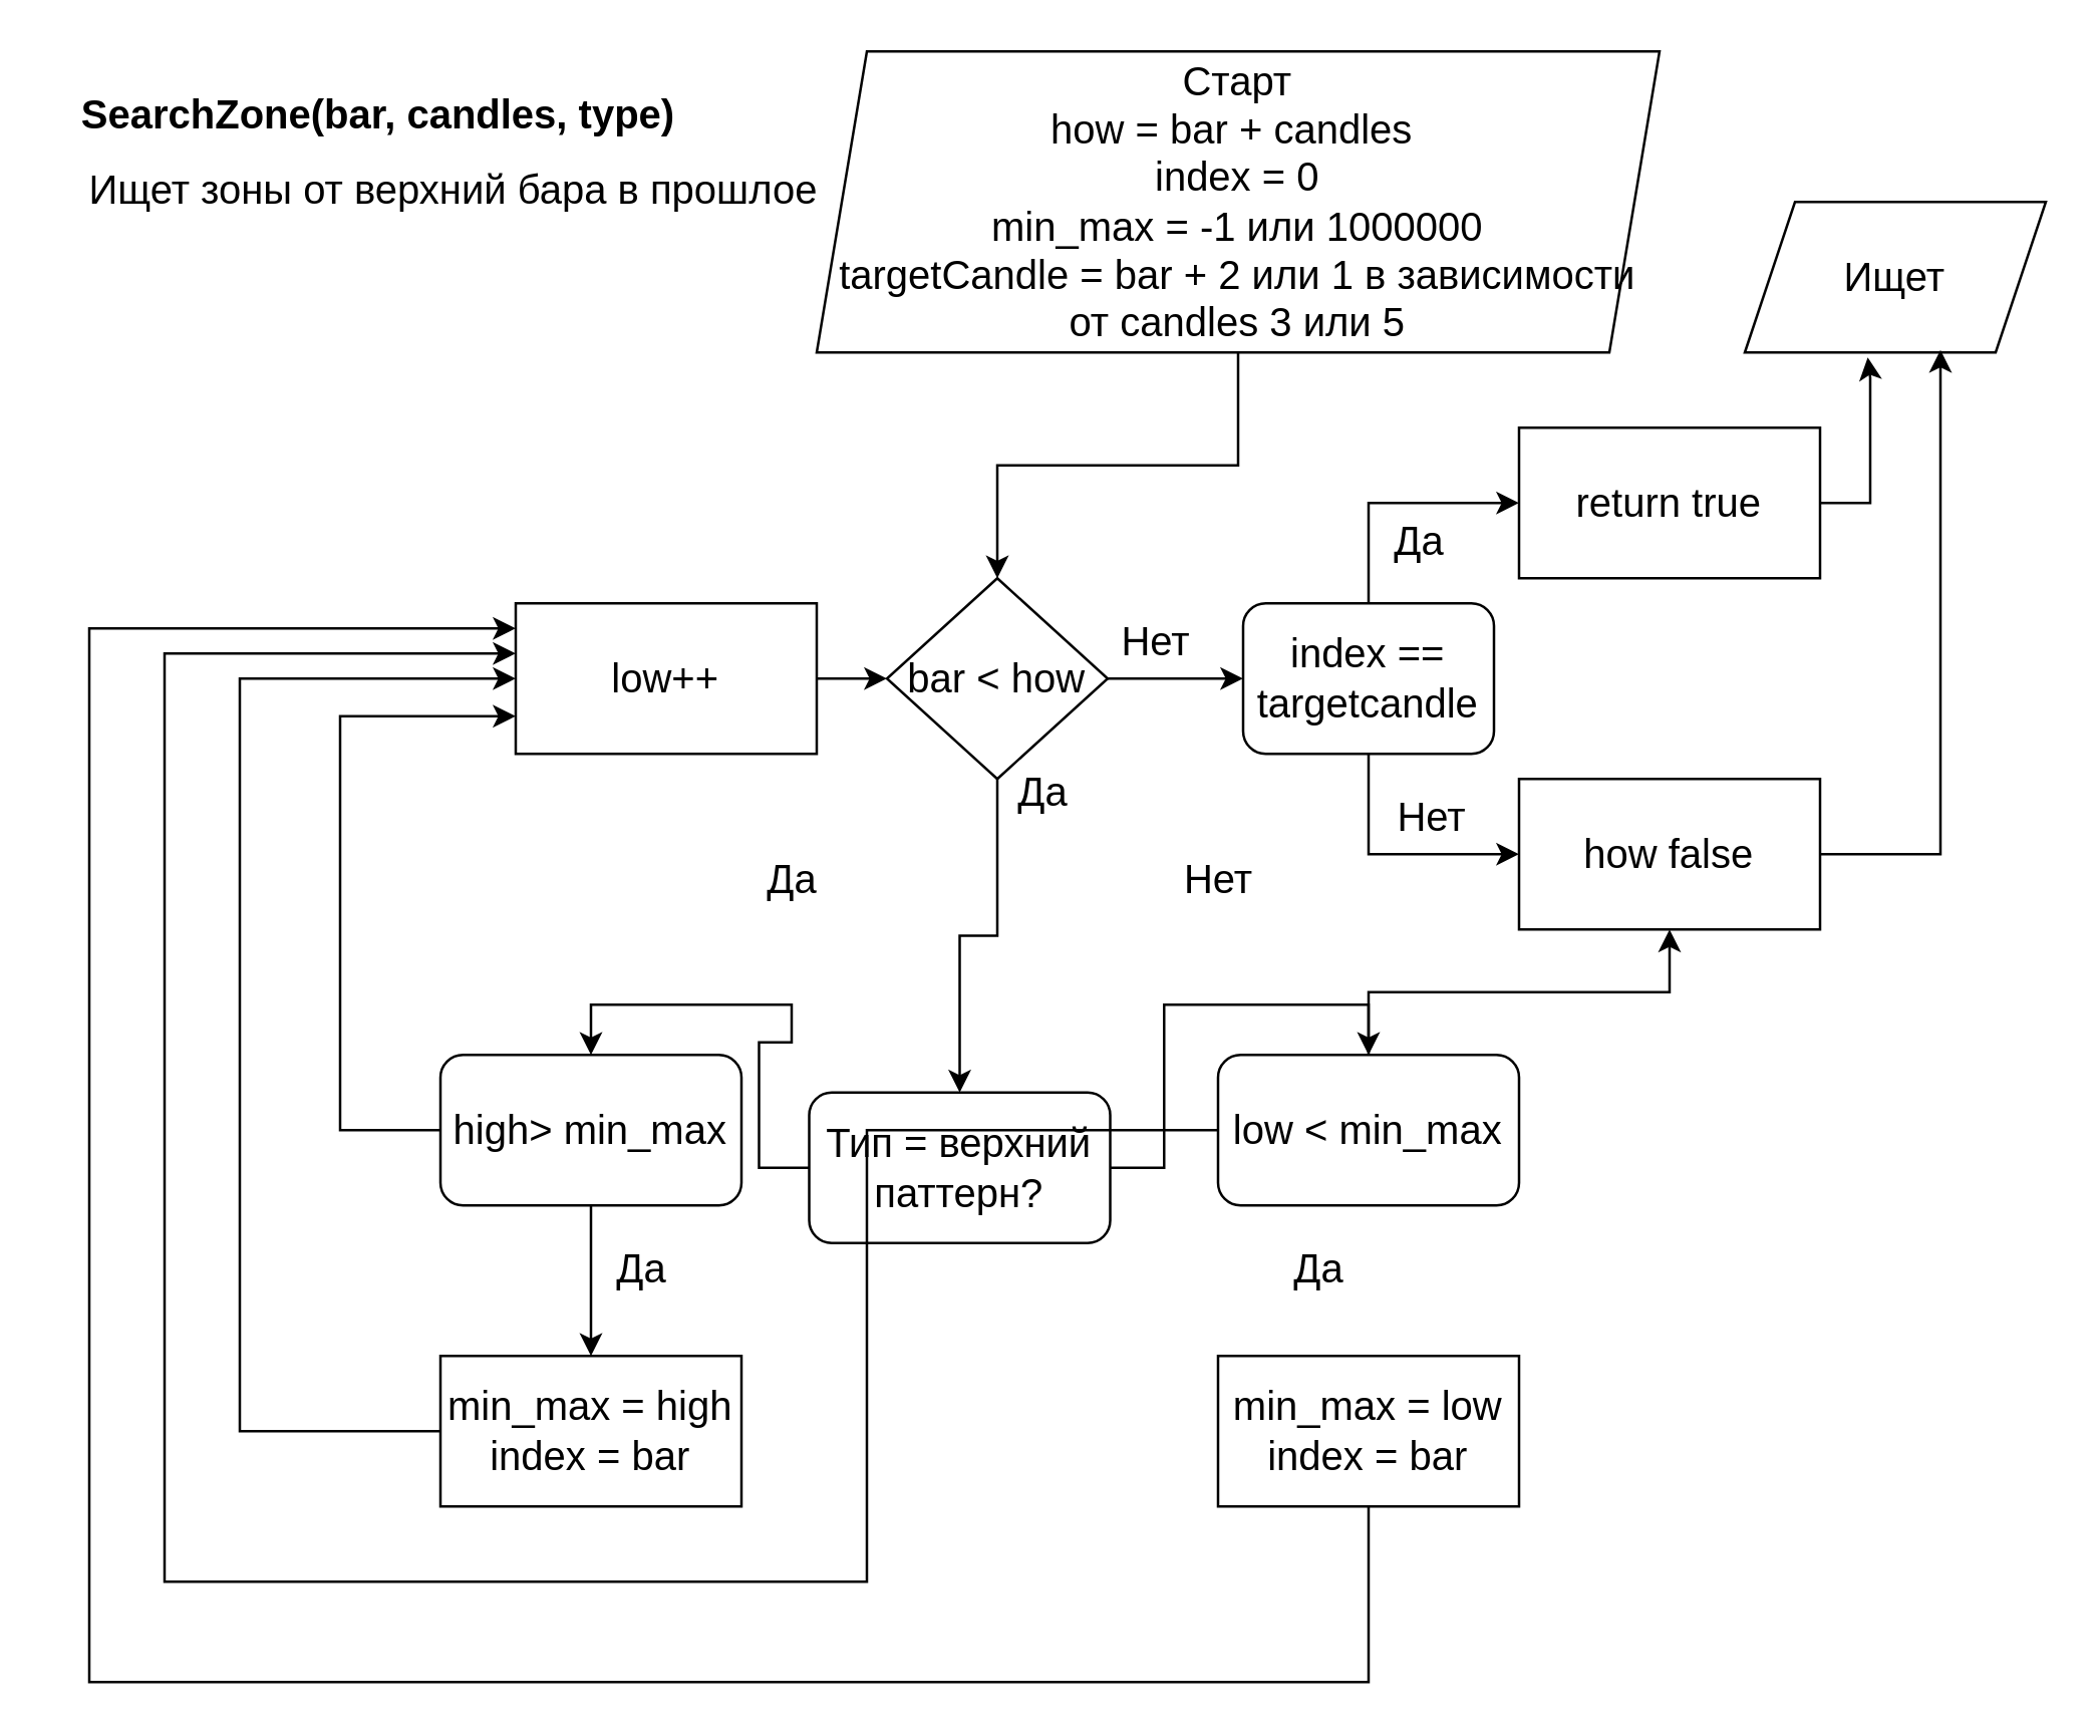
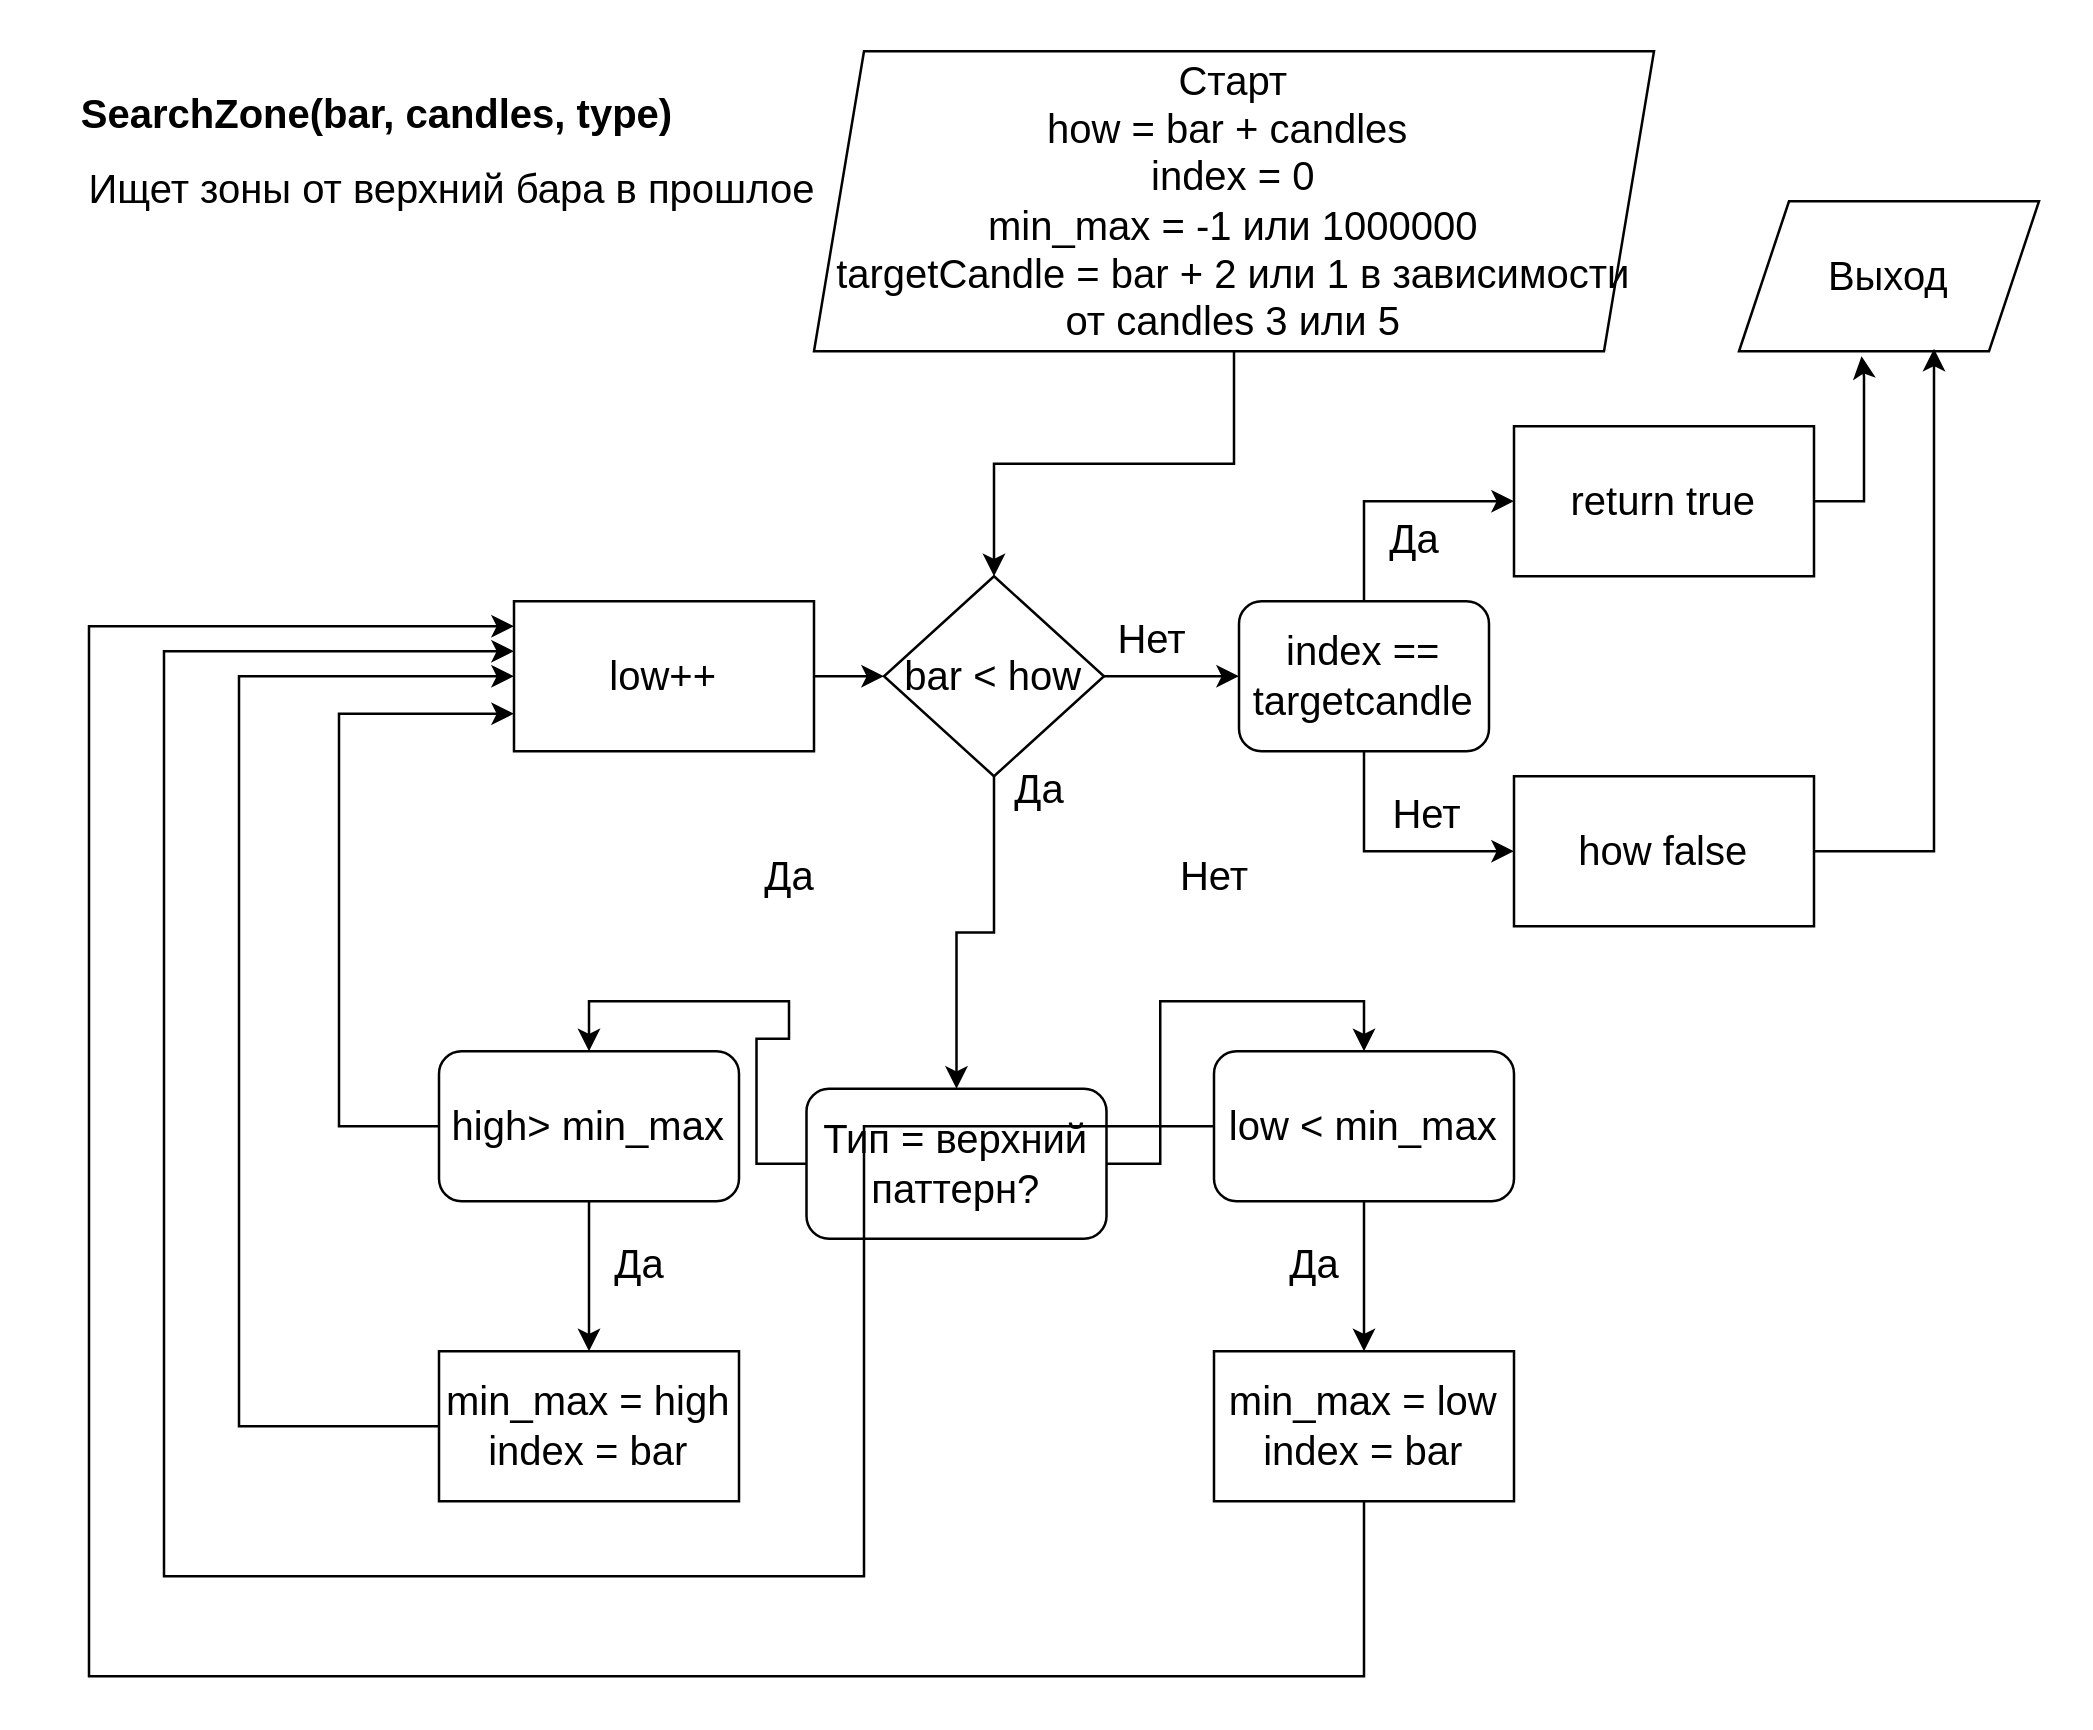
  <mxCell id="0" />
  <mxCell id="1" parent="0" />
  <mxCell id="2" value="SearchZone(bar, candles, type)" style="text;html=1;align=center;verticalAlign=middle;resizable=0;points=[];autosize=1;strokeColor=none;fillColor=none;fontSize=16;fontStyle=1" vertex="1" parent="1"><mxGeometry x="20" y="30" width="260" height="30" as="geometry" /></mxCell>
  <mxCell id="3" value="Ищет зоны от верхний бара в прошлое" style="text;html=1;align=center;verticalAlign=middle;resizable=0;points=[];autosize=1;strokeColor=none;fillColor=none;fontSize=16;" vertex="1" parent="1"><mxGeometry x="20" y="60" width="320" height="30" as="geometry" /></mxCell>
  <mxCell id="4" style="edgeStyle=orthogonalEdgeStyle;rounded=0;orthogonalLoop=1;jettySize=auto;html=1;entryX=0.5;entryY=0;entryDx=0;entryDy=0;fontSize=16;" edge="1" parent="1" source="5" target="8"><mxGeometry relative="1" as="geometry" /></mxCell>
  <mxCell id="5" value="Старт&lt;br&gt;how = bar + candles&amp;nbsp;&lt;br&gt;index = 0&lt;br&gt;min_max = -1 или 1000000&lt;br&gt;targetCandle = bar + 2 или 1 в зависимости от candles 3 или 5" style="shape=parallelogram;perimeter=parallelogramPerimeter;whiteSpace=wrap;html=1;fixedSize=1;fontSize=16;" vertex="1" parent="1"><mxGeometry x="325" y="20" width="336" height="120" as="geometry" /></mxCell>
  <mxCell id="6" style="edgeStyle=orthogonalEdgeStyle;rounded=0;orthogonalLoop=1;jettySize=auto;html=1;entryX=0.5;entryY=0;entryDx=0;entryDy=0;fontSize=16;" edge="1" parent="1" source="8" target="11"><mxGeometry relative="1" as="geometry" /></mxCell>
  <mxCell id="7" style="edgeStyle=orthogonalEdgeStyle;rounded=0;orthogonalLoop=1;jettySize=auto;html=1;fontSize=16;" edge="1" parent="1" source="8" target="31"><mxGeometry relative="1" as="geometry" /></mxCell>
  <mxCell id="8" value="bar &amp;lt; how" style="rhombus;whiteSpace=wrap;html=1;fontSize=16;" vertex="1" parent="1"><mxGeometry x="353" y="230" width="88" height="80" as="geometry" /></mxCell>
  <mxCell id="9" style="edgeStyle=orthogonalEdgeStyle;rounded=0;orthogonalLoop=1;jettySize=auto;html=1;entryX=0.5;entryY=0;entryDx=0;entryDy=0;fontSize=16;" edge="1" parent="1" source="11" target="14"><mxGeometry relative="1" as="geometry" /></mxCell>
  <mxCell id="10" style="edgeStyle=orthogonalEdgeStyle;rounded=0;orthogonalLoop=1;jettySize=auto;html=1;entryX=0.5;entryY=0;entryDx=0;entryDy=0;fontSize=16;" edge="1" parent="1" source="11" target="17"><mxGeometry relative="1" as="geometry" /></mxCell>
  <mxCell id="11" value="Тип = верхний паттерн?" style="rounded=1;whiteSpace=wrap;html=1;fontSize=16;" vertex="1" parent="1"><mxGeometry x="322" y="435" width="120" height="60" as="geometry" /></mxCell>
  <mxCell id="12" style="edgeStyle=orthogonalEdgeStyle;rounded=0;orthogonalLoop=1;jettySize=auto;html=1;entryX=0.5;entryY=0;entryDx=0;entryDy=0;fontSize=16;" edge="1" parent="1" source="14" target="22"><mxGeometry relative="1" as="geometry" /></mxCell>
  <mxCell id="13" style="edgeStyle=orthogonalEdgeStyle;rounded=0;orthogonalLoop=1;jettySize=auto;html=1;entryX=0;entryY=0.75;entryDx=0;entryDy=0;fontSize=16;" edge="1" parent="1" source="14" target="28"><mxGeometry relative="1" as="geometry"><Array as="points"><mxPoint x="135" y="450" /><mxPoint x="135" y="285" /></Array></mxGeometry></mxCell>
  <mxCell id="14" value="high&amp;gt; min_max" style="rounded=1;whiteSpace=wrap;html=1;fontSize=16;" vertex="1" parent="1"><mxGeometry x="175" y="420" width="120" height="60" as="geometry" /></mxCell>
- <mxCell id="15" style="edgeStyle=orthogonalEdgeStyle;rounded=0;orthogonalLoop=1;jettySize=auto;html=1;fontSize=16;" edge="1" parent="1" source="17" target="37"><mxGeometry relative="1" as="geometry" /></mxCell>
+ <mxCell id="15" style="edgeStyle=orthogonalEdgeStyle;rounded=0;orthogonalLoop=1;jettySize=auto;html=1;entryX=0.5;entryY=0;entryDx=0;entryDy=0;fontSize=16;" edge="1" parent="1" source="17" target="24"><mxGeometry relative="1" as="geometry" /></mxCell>
  <mxCell id="16" style="edgeStyle=orthogonalEdgeStyle;rounded=0;orthogonalLoop=1;jettySize=auto;html=1;fontSize=16;" edge="1" parent="1" source="17"><mxGeometry relative="1" as="geometry"><mxPoint x="205" y="260" as="targetPoint" /><Array as="points"><mxPoint x="345" y="450" /><mxPoint x="345" y="630" /><mxPoint x="65" y="630" /><mxPoint x="65" y="260" /></Array></mxGeometry></mxCell>
  <mxCell id="17" value="low &amp;lt; min_max" style="rounded=1;whiteSpace=wrap;html=1;fontSize=16;" vertex="1" parent="1"><mxGeometry x="485" y="420" width="120" height="60" as="geometry" /></mxCell>
- <mxCell id="18" value="Ищет" style="shape=parallelogram;perimeter=parallelogramPerimeter;whiteSpace=wrap;html=1;fixedSize=1;fontSize=16;" vertex="1" parent="1"><mxGeometry x="695" y="80" width="120" height="60" as="geometry" /></mxCell>
+ <mxCell id="18" value="Выход" style="shape=parallelogram;perimeter=parallelogramPerimeter;whiteSpace=wrap;html=1;fixedSize=1;fontSize=16;" vertex="1" parent="1"><mxGeometry x="695" y="80" width="120" height="60" as="geometry" /></mxCell>
  <mxCell id="19" value="Да" style="text;html=1;align=center;verticalAlign=middle;resizable=0;points=[];autosize=1;strokeColor=none;fillColor=none;fontSize=16;" vertex="1" parent="1"><mxGeometry x="295" y="335" width="40" height="30" as="geometry" /></mxCell>
  <mxCell id="20" value="Нет" style="text;html=1;align=center;verticalAlign=middle;resizable=0;points=[];autosize=1;strokeColor=none;fillColor=none;fontSize=16;" vertex="1" parent="1"><mxGeometry x="460" y="335" width="50" height="30" as="geometry" /></mxCell>
  <mxCell id="21" style="edgeStyle=orthogonalEdgeStyle;rounded=0;orthogonalLoop=1;jettySize=auto;html=1;fontSize=16;entryX=0;entryY=0.5;entryDx=0;entryDy=0;" edge="1" parent="1" source="22" target="28"><mxGeometry relative="1" as="geometry"><mxPoint x="205" y="280" as="targetPoint" /><Array as="points"><mxPoint x="95" y="570" /><mxPoint x="95" y="270" /></Array></mxGeometry></mxCell>
  <mxCell id="22" value="min_max = high&lt;br&gt;index = bar" style="rounded=0;whiteSpace=wrap;html=1;fontSize=16;" vertex="1" parent="1"><mxGeometry x="175" y="540" width="120" height="60" as="geometry" /></mxCell>
  <mxCell id="23" style="edgeStyle=orthogonalEdgeStyle;rounded=0;orthogonalLoop=1;jettySize=auto;html=1;fontSize=16;" edge="1" parent="1" source="24"><mxGeometry relative="1" as="geometry"><mxPoint x="205" y="250" as="targetPoint" /><Array as="points"><mxPoint x="545" y="670" /><mxPoint x="35" y="670" /><mxPoint x="35" y="250" /><mxPoint x="205" y="250" /></Array></mxGeometry></mxCell>
  <mxCell id="24" value="min_max = low&lt;br&gt;index = bar" style="rounded=0;whiteSpace=wrap;html=1;fontSize=16;" vertex="1" parent="1"><mxGeometry x="485" y="540" width="120" height="60" as="geometry" /></mxCell>
  <mxCell id="25" value="Да" style="text;html=1;align=center;verticalAlign=middle;resizable=0;points=[];autosize=1;strokeColor=none;fillColor=none;fontSize=16;" vertex="1" parent="1"><mxGeometry x="235" y="490" width="40" height="30" as="geometry" /></mxCell>
  <mxCell id="26" value="Да" style="text;html=1;align=center;verticalAlign=middle;resizable=0;points=[];autosize=1;strokeColor=none;fillColor=none;fontSize=16;" vertex="1" parent="1"><mxGeometry x="505" y="490" width="40" height="30" as="geometry" /></mxCell>
  <mxCell id="27" style="edgeStyle=orthogonalEdgeStyle;rounded=0;orthogonalLoop=1;jettySize=auto;html=1;entryX=0;entryY=0.5;entryDx=0;entryDy=0;fontSize=16;" edge="1" parent="1" source="28" target="8"><mxGeometry relative="1" as="geometry" /></mxCell>
  <mxCell id="28" value="low++" style="rounded=0;whiteSpace=wrap;html=1;fontSize=16;" vertex="1" parent="1"><mxGeometry x="205" y="240" width="120" height="60" as="geometry" /></mxCell>
  <mxCell id="29" style="edgeStyle=orthogonalEdgeStyle;rounded=0;orthogonalLoop=1;jettySize=auto;html=1;entryX=0;entryY=0.5;entryDx=0;entryDy=0;fontSize=16;" edge="1" parent="1" source="31" target="35"><mxGeometry relative="1" as="geometry"><Array as="points"><mxPoint x="545" y="200" /></Array></mxGeometry></mxCell>
  <mxCell id="30" style="edgeStyle=orthogonalEdgeStyle;rounded=0;orthogonalLoop=1;jettySize=auto;html=1;entryX=0;entryY=0.5;entryDx=0;entryDy=0;fontSize=16;" edge="1" parent="1" source="31" target="37"><mxGeometry relative="1" as="geometry"><Array as="points"><mxPoint x="545" y="340" /></Array></mxGeometry></mxCell>
  <mxCell id="31" value="index == targetcandle" style="rounded=1;whiteSpace=wrap;html=1;fontSize=16;" vertex="1" parent="1"><mxGeometry x="495" y="240" width="100" height="60" as="geometry" /></mxCell>
  <mxCell id="32" value="Да" style="text;html=1;align=center;verticalAlign=middle;resizable=0;points=[];autosize=1;strokeColor=none;fillColor=none;fontSize=16;" vertex="1" parent="1"><mxGeometry x="395" y="300" width="40" height="30" as="geometry" /></mxCell>
  <mxCell id="33" value="Нет" style="text;html=1;align=center;verticalAlign=middle;resizable=0;points=[];autosize=1;strokeColor=none;fillColor=none;fontSize=16;" vertex="1" parent="1"><mxGeometry x="435" y="240" width="50" height="30" as="geometry" /></mxCell>
  <mxCell id="34" style="edgeStyle=orthogonalEdgeStyle;rounded=0;orthogonalLoop=1;jettySize=auto;html=1;fontSize=16;" edge="1" parent="1" source="35"><mxGeometry relative="1" as="geometry"><mxPoint x="744" y="142" as="targetPoint" /></mxGeometry></mxCell>
  <mxCell id="35" value="return true" style="rounded=0;whiteSpace=wrap;html=1;fontSize=16;" vertex="1" parent="1"><mxGeometry x="605" y="170" width="120" height="60" as="geometry" /></mxCell>
  <mxCell id="36" style="edgeStyle=orthogonalEdgeStyle;rounded=0;orthogonalLoop=1;jettySize=auto;html=1;entryX=0.65;entryY=0.983;entryDx=0;entryDy=0;entryPerimeter=0;fontSize=16;" edge="1" parent="1" source="37" target="18"><mxGeometry relative="1" as="geometry"><Array as="points"><mxPoint x="773" y="340" /></Array></mxGeometry></mxCell>
  <mxCell id="37" value="how false" style="rounded=0;whiteSpace=wrap;html=1;fontSize=16;" vertex="1" parent="1"><mxGeometry x="605" y="310" width="120" height="60" as="geometry" /></mxCell>
  <mxCell id="38" value="Да" style="text;html=1;align=center;verticalAlign=middle;resizable=0;points=[];autosize=1;strokeColor=none;fillColor=none;fontSize=16;" vertex="1" parent="1"><mxGeometry x="545" y="200" width="40" height="30" as="geometry" /></mxCell>
  <mxCell id="39" value="Нет" style="text;html=1;align=center;verticalAlign=middle;resizable=0;points=[];autosize=1;strokeColor=none;fillColor=none;fontSize=16;" vertex="1" parent="1"><mxGeometry x="545" y="310" width="50" height="30" as="geometry" /></mxCell>
